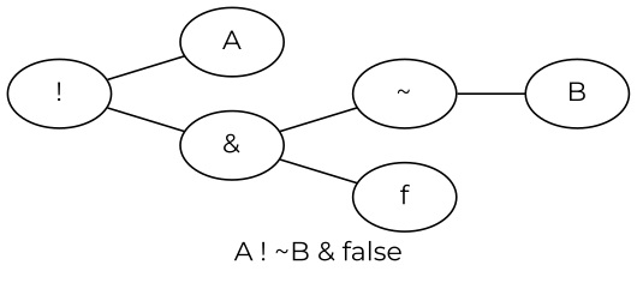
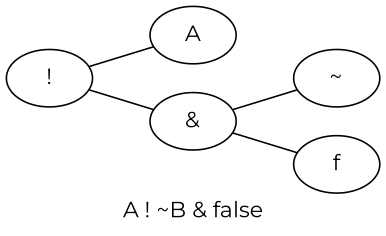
  graph {
    label="A ! ~B & false"
    rankdir=LR
    fontname=Montserrat
    node [fontname=Montserrat]
    edge [fontname=Montserrat]
    n1 [label="!"]
    n2 [label=A]
    n3 [label="&"]
    n4 [label="~"]
    n5 [label=f]
-   n6 [label=B]
    n1 -- n2
    n1 -- n3
    n3 -- n4
    n3 -- n5
-   n4 -- n6
  }
